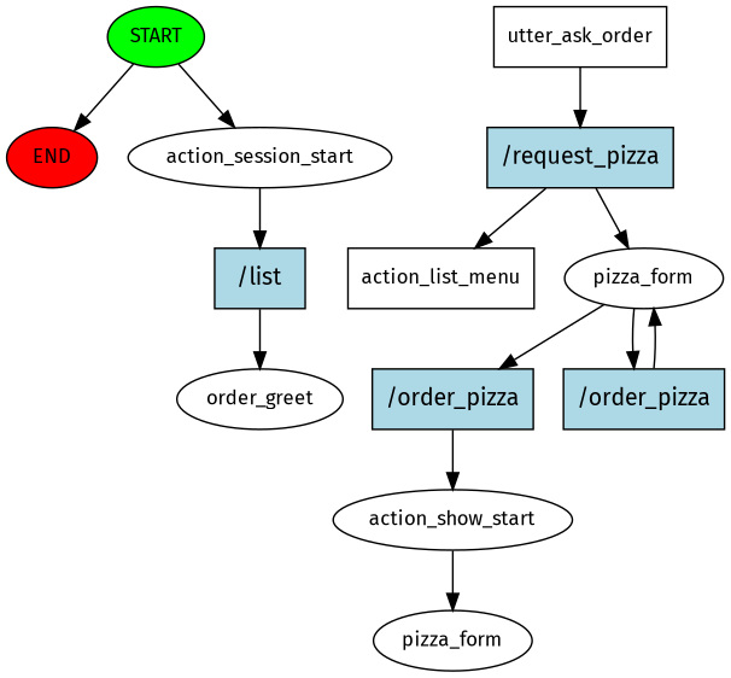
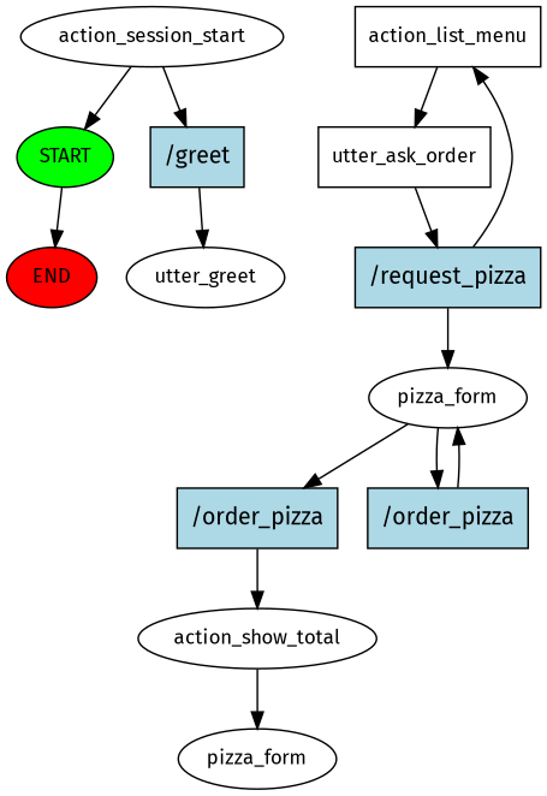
  digraph {
    fontname="Fira Sans"
    node [fontname="Fira Sans" fontsize=12]
    edge [fontname="Fira Sans"]
    n1 [fillcolor=green label=START style=filled]
    n2 [fillcolor=red label=END style=filled]
    n3 [label=action_session_start]
-   n4 [fillcolor=lightblue label="/list" shape=rect style=filled fontsize=""]
-   n5 [label=order_greet]
+   n4 [fillcolor=lightblue label="/greet" shape=rect style=filled fontsize=""]
+   n5 [label=utter_greet]
    n6 [label=action_list_menu shape=box]
    n7 [label=utter_ask_order shape=box]
    n8 [fillcolor=lightblue label="/request_pizza" shape=rect style=filled fontsize=""]
    n9 [label=pizza_form]
    n10 [fillcolor=lightblue label="/order_pizza" shape=rect style=filled fontsize=""]
    n11 [fillcolor=lightblue label="/order_pizza" shape=rect style=filled fontsize=""]
-   n12 [label=action_show_start]
+   n12 [label=action_show_total]
    n13 [label=pizza_form]
    n1 -> n2
-   n1 -> n3
+   n3 -> n1
    n3 -> n4
    n4 -> n5
+   n6 -> n7
    n7 -> n8
    n8 -> n6
    n8 -> n9
    n9 -> n10
    n9 -> n11
    n10 -> n12
    n11 -> n9
    n12 -> n13
  }
